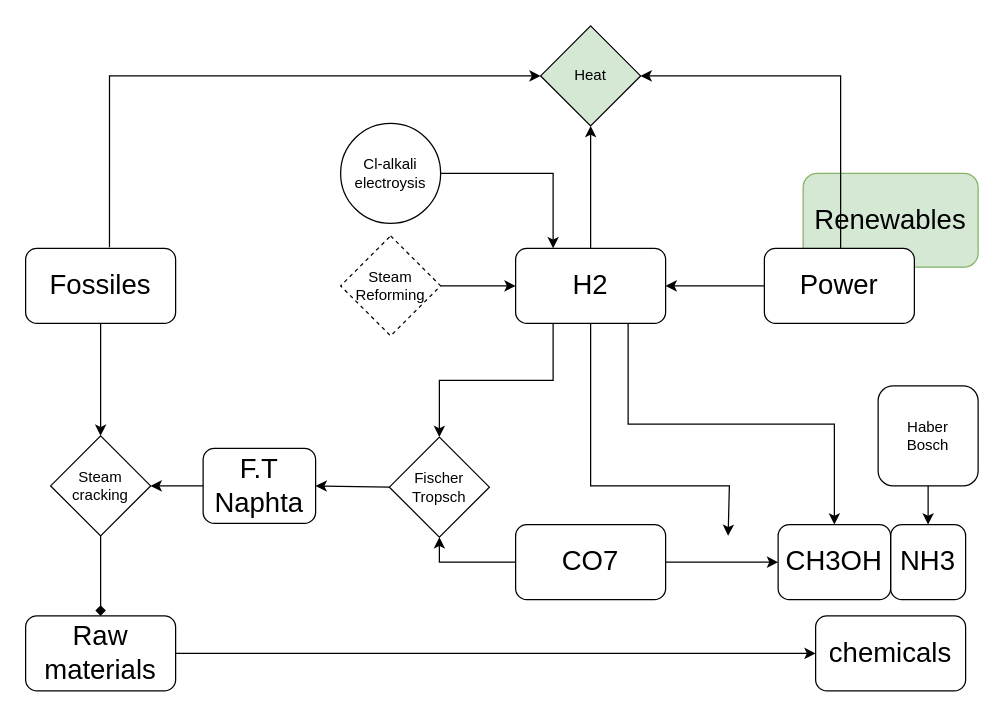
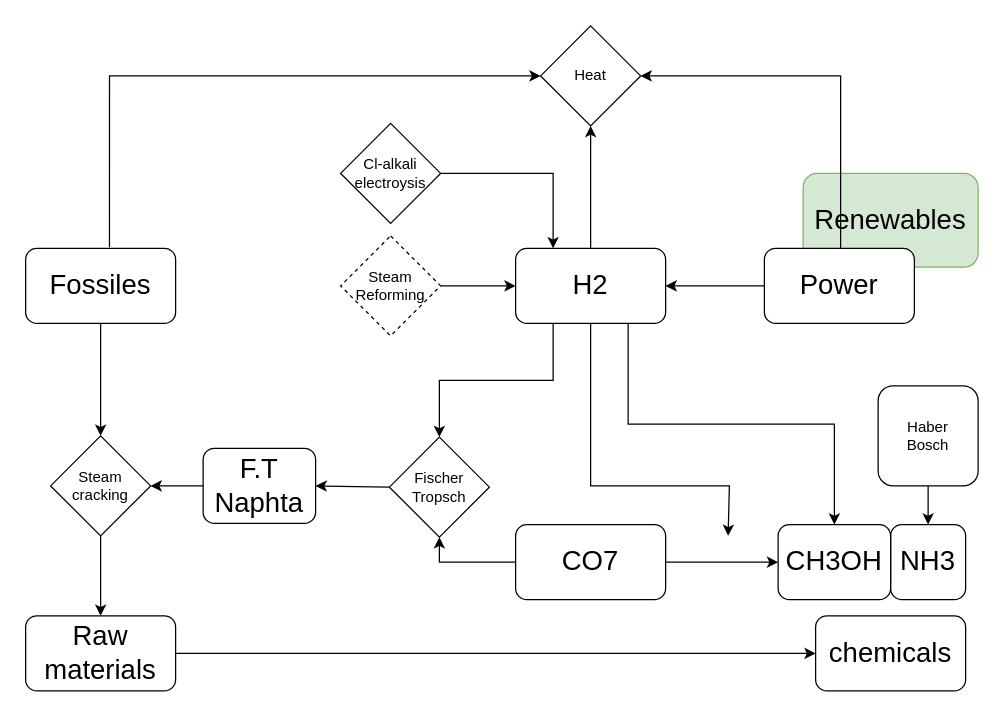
  <mxCell id="0" />
  <mxCell id="1" parent="0" />
  <mxCell id="2" value="Renewables" style="rounded=1;whiteSpace=wrap;html=1;fontSize=22;fillColor=#d5e8d4;strokeColor=#82b366;" vertex="1" parent="1"><mxGeometry x="642" y="138" width="140" height="75" as="geometry" /></mxCell>
  <mxCell id="3" value="" style="edgeStyle=orthogonalEdgeStyle;rounded=0;orthogonalLoop=1;jettySize=auto;html=1;" edge="1" parent="1" source="5" target="16"><mxGeometry relative="1" as="geometry"><mxPoint x="80" y="308" as="sourcePoint" /></mxGeometry></mxCell>
  <mxCell id="4" style="edgeStyle=orthogonalEdgeStyle;rounded=0;orthogonalLoop=1;jettySize=auto;html=1;exitX=0.559;exitY=-0.014;exitDx=0;exitDy=0;entryX=0;entryY=0.5;entryDx=0;entryDy=0;exitPerimeter=0;" edge="1" parent="1" source="5" target="19"><mxGeometry relative="1" as="geometry" /></mxCell>
  <mxCell id="5" value="Fossiles" style="rounded=1;whiteSpace=wrap;html=1;fontSize=22;" vertex="1" parent="1"><mxGeometry x="20" y="198" width="120" height="60" as="geometry" /></mxCell>
  <mxCell id="6" value="" style="edgeStyle=orthogonalEdgeStyle;rounded=0;orthogonalLoop=1;jettySize=auto;html=1;" edge="1" parent="1" source="7" target="9"><mxGeometry relative="1" as="geometry" /></mxCell>
  <mxCell id="7" value="Power" style="rounded=1;whiteSpace=wrap;html=1;fontSize=22;" vertex="1" parent="1"><mxGeometry x="611" y="198" width="120" height="60" as="geometry" /></mxCell>
  <mxCell id="8" style="edgeStyle=orthogonalEdgeStyle;rounded=0;orthogonalLoop=1;jettySize=auto;html=1;exitX=0.5;exitY=1;exitDx=0;exitDy=0;" edge="1" parent="1" source="9"><mxGeometry relative="1" as="geometry"><mxPoint x="582" y="428" as="targetPoint" /><mxPoint x="472" y="308" as="sourcePoint" /><Array as="points"><mxPoint x="472" y="388" /><mxPoint x="583" y="388" /></Array></mxGeometry></mxCell>
  <mxCell id="9" value="H2" style="rounded=1;whiteSpace=wrap;html=1;fontSize=22;" vertex="1" parent="1"><mxGeometry x="412" y="198" width="120" height="60" as="geometry" /></mxCell>
  <mxCell id="10" style="edgeStyle=orthogonalEdgeStyle;rounded=0;orthogonalLoop=1;jettySize=auto;html=1;exitX=0;exitY=0.5;exitDx=0;exitDy=0;entryX=0.5;entryY=1;entryDx=0;entryDy=0;" edge="1" parent="1" source="12" target="27"><mxGeometry relative="1" as="geometry"><mxPoint x="472" y="464" as="targetPoint" /></mxGeometry></mxCell>
  <mxCell id="11" value="" style="edgeStyle=orthogonalEdgeStyle;rounded=0;orthogonalLoop=1;jettySize=auto;html=1;" edge="1" parent="1" source="12" target="23"><mxGeometry relative="1" as="geometry" /></mxCell>
  <mxCell id="12" value="CO7" style="rounded=1;whiteSpace=wrap;html=1;fontSize=22;" vertex="1" parent="1"><mxGeometry x="412" y="419" width="120" height="60" as="geometry" /></mxCell>
  <mxCell id="13" value="chemicals" style="rounded=1;whiteSpace=wrap;html=1;fontSize=22;" vertex="1" parent="1"><mxGeometry x="652" y="492" width="120" height="60" as="geometry" /></mxCell>
  <mxCell id="14" value="Raw materials" style="rounded=1;whiteSpace=wrap;html=1;fontSize=22;" vertex="1" parent="1"><mxGeometry x="20" y="492" width="120" height="60" as="geometry" /></mxCell>
- <mxCell id="15" value="" style="edgeStyle=orthogonalEdgeStyle;rounded=0;orthogonalLoop=1;jettySize=auto;html=1;endArrow=diamond;" edge="1" parent="1" source="16" target="14"><mxGeometry relative="1" as="geometry" /></mxCell>
+ <mxCell id="15" value="" style="edgeStyle=orthogonalEdgeStyle;rounded=0;orthogonalLoop=1;jettySize=auto;html=1;" edge="1" parent="1" source="16" target="14"><mxGeometry relative="1" as="geometry" /></mxCell>
  <mxCell id="16" value="Steam cracking" style="rhombus;whiteSpace=wrap;html=1;" vertex="1" parent="1"><mxGeometry x="40" y="348" width="80" height="80" as="geometry" /></mxCell>
  <mxCell id="17" value="" style="edgeStyle=orthogonalEdgeStyle;rounded=0;orthogonalLoop=1;jettySize=auto;html=1;" edge="1" parent="1" source="18" target="9"><mxGeometry relative="1" as="geometry" /></mxCell>
  <mxCell id="18" value="Steam Reforming" style="rhombus;whiteSpace=wrap;html=1;dashed=1;" vertex="1" parent="1"><mxGeometry x="272" y="188" width="80" height="80" as="geometry" /></mxCell>
- <mxCell id="19" value="Heat" style="rhombus;whiteSpace=wrap;html=1;fillColor=#d5e8d4;" vertex="1" parent="1"><mxGeometry x="432" y="20" width="80" height="80" as="geometry" /></mxCell>
+ <mxCell id="19" value="Heat" style="rhombus;whiteSpace=wrap;html=1;" vertex="1" parent="1"><mxGeometry x="432" y="20" width="80" height="80" as="geometry" /></mxCell>
  <mxCell id="20" style="edgeStyle=orthogonalEdgeStyle;rounded=0;orthogonalLoop=1;jettySize=auto;html=1;entryX=1;entryY=0.5;entryDx=0;entryDy=0;" edge="1" parent="1" source="7" target="19"><mxGeometry relative="1" as="geometry"><mxPoint x="672" y="188" as="sourcePoint" /><mxPoint x="442" y="358" as="targetPoint" /><Array as="points"><mxPoint x="672" y="60" /></Array></mxGeometry></mxCell>
  <mxCell id="21" value="" style="endArrow=classic;html=1;rounded=0;entryX=0.5;entryY=1;entryDx=0;entryDy=0;exitX=0.5;exitY=0;exitDx=0;exitDy=0;" edge="1" parent="1" source="9" target="19"><mxGeometry width="50" height="50" relative="1" as="geometry"><mxPoint x="452" y="368" as="sourcePoint" /><mxPoint x="502" y="318" as="targetPoint" /></mxGeometry></mxCell>
  <mxCell id="22" value="NH3" style="rounded=1;whiteSpace=wrap;html=1;fontSize=22;" vertex="1" parent="1"><mxGeometry x="712" y="419" width="60" height="60" as="geometry" /></mxCell>
  <mxCell id="23" value="CH3OH" style="rounded=1;whiteSpace=wrap;html=1;fontSize=22;" vertex="1" parent="1"><mxGeometry x="622" y="419" width="90" height="60" as="geometry" /></mxCell>
- <mxCell id="24" value="Cl-alkali electroysis" style="ellipse;whiteSpace=wrap;html=1;" vertex="1" parent="1"><mxGeometry x="272" y="98" width="80" height="80" as="geometry" /></mxCell>
+ <mxCell id="24" value="Cl-alkali electroysis" style="rhombus;whiteSpace=wrap;html=1;" vertex="1" parent="1"><mxGeometry x="272" y="98" width="80" height="80" as="geometry" /></mxCell>
  <mxCell id="25" value="" style="edgeStyle=orthogonalEdgeStyle;rounded=0;orthogonalLoop=1;jettySize=auto;html=1;entryX=0.25;entryY=0;entryDx=0;entryDy=0;" edge="1" parent="1" source="24" target="9"><mxGeometry relative="1" as="geometry"><mxPoint x="362" y="238" as="sourcePoint" /><mxPoint x="422" y="238" as="targetPoint" /></mxGeometry></mxCell>
  <mxCell id="26" value="" style="endArrow=classic;html=1;rounded=0;exitX=1;exitY=0.5;exitDx=0;exitDy=0;" edge="1" parent="1" source="14" target="13"><mxGeometry width="50" height="50" relative="1" as="geometry"><mxPoint x="452" y="418" as="sourcePoint" /><mxPoint x="502" y="368" as="targetPoint" /></mxGeometry></mxCell>
  <mxCell id="27" value="Fischer Tropsch" style="rhombus;whiteSpace=wrap;html=1;" vertex="1" parent="1"><mxGeometry x="311" y="349" width="80" height="80" as="geometry" /></mxCell>
  <mxCell id="28" value="" style="edgeStyle=orthogonalEdgeStyle;rounded=0;orthogonalLoop=1;jettySize=auto;html=1;exitX=0.25;exitY=1;exitDx=0;exitDy=0;" edge="1" parent="1" source="9" target="27"><mxGeometry relative="1" as="geometry"><mxPoint x="442" y="308" as="sourcePoint" /><mxPoint x="452" y="258" as="targetPoint" /></mxGeometry></mxCell>
  <mxCell id="29" value="" style="edgeStyle=orthogonalEdgeStyle;rounded=0;orthogonalLoop=1;jettySize=auto;html=1;exitX=0.75;exitY=1;exitDx=0;exitDy=0;entryX=0.5;entryY=0;entryDx=0;entryDy=0;" edge="1" parent="1" source="9" target="23"><mxGeometry relative="1" as="geometry"><mxPoint x="502" y="308" as="sourcePoint" /><mxPoint x="322" y="404" as="targetPoint" /></mxGeometry></mxCell>
  <mxCell id="30" value="Haber &lt;br&gt;Bosch" style="whiteSpace=wrap;html=1;rounded=1;" vertex="1" parent="1"><mxGeometry x="702" y="308" width="80" height="80" as="geometry" /></mxCell>
  <mxCell id="31" value="" style="endArrow=classic;html=1;rounded=0;entryX=0.5;entryY=0;entryDx=0;entryDy=0;exitX=0.5;exitY=1;exitDx=0;exitDy=0;" edge="1" parent="1" source="30" target="22"><mxGeometry width="50" height="50" relative="1" as="geometry"><mxPoint x="462" y="488" as="sourcePoint" /><mxPoint x="512" y="438" as="targetPoint" /></mxGeometry></mxCell>
  <mxCell id="32" value="F.T&lt;br&gt;Naphta" style="rounded=1;whiteSpace=wrap;html=1;fontSize=22;" vertex="1" parent="1"><mxGeometry x="162" y="358" width="90" height="60" as="geometry" /></mxCell>
  <mxCell id="33" value="" style="endArrow=classic;html=1;rounded=0;entryX=1;entryY=0.5;entryDx=0;entryDy=0;exitX=0;exitY=0.5;exitDx=0;exitDy=0;" edge="1" parent="1" source="27" target="32"><mxGeometry width="50" height="50" relative="1" as="geometry"><mxPoint x="462" y="398" as="sourcePoint" /><mxPoint x="512" y="348" as="targetPoint" /></mxGeometry></mxCell>
  <mxCell id="34" value="" style="endArrow=classic;html=1;rounded=0;exitX=0;exitY=0.5;exitDx=0;exitDy=0;" edge="1" parent="1" source="32" target="16"><mxGeometry width="50" height="50" relative="1" as="geometry"><mxPoint x="162" y="388" as="sourcePoint" /><mxPoint x="262" y="395" as="targetPoint" /></mxGeometry></mxCell>
